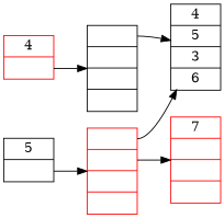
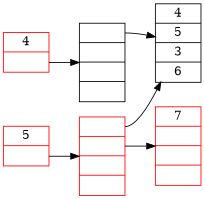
  digraph {
    rankdir=LR
    node [color=red shape=record]
    edge [tailport=f0]
    n1 [label="4 | <f0>"]
    n2 [label="<f0> | <f1> | | " color=""]
    n3 [label="4 | 5 | 3 | 6" color=""]
-   n4 [color=black label="5 | <f0>"]
+   n4 [label="5 | <f0>"]
    n5 [label="<f0> | <f1> | |"]
    n6 [label="7 | | | "]
    n1 -> n2
    n2 -> n3
    n4 -> n5
    n5 -> n3
    n5 -> n6 [tailport=f1]
  }
